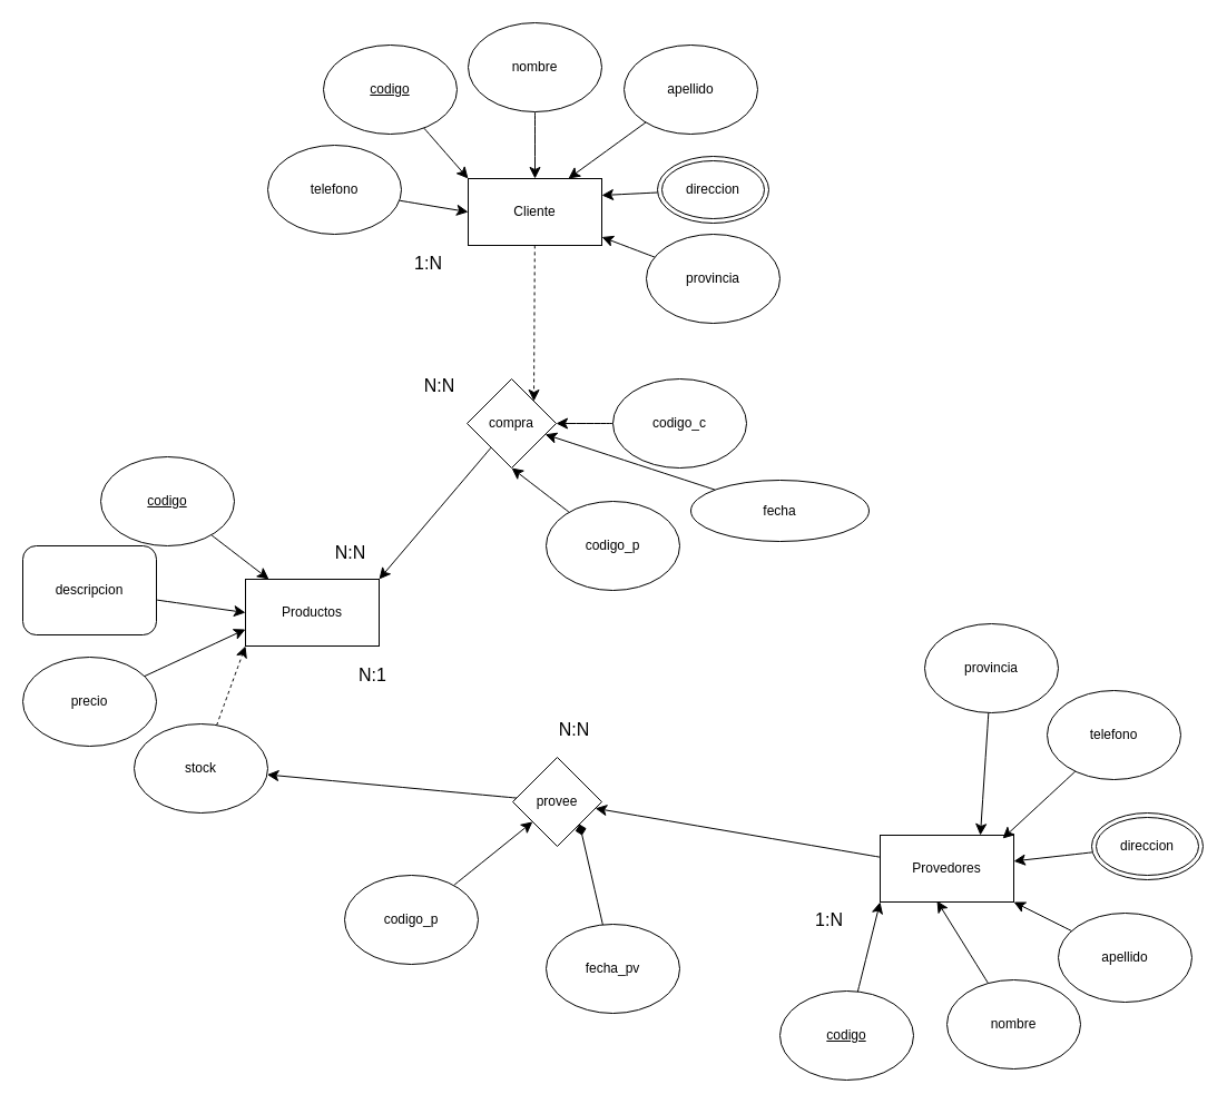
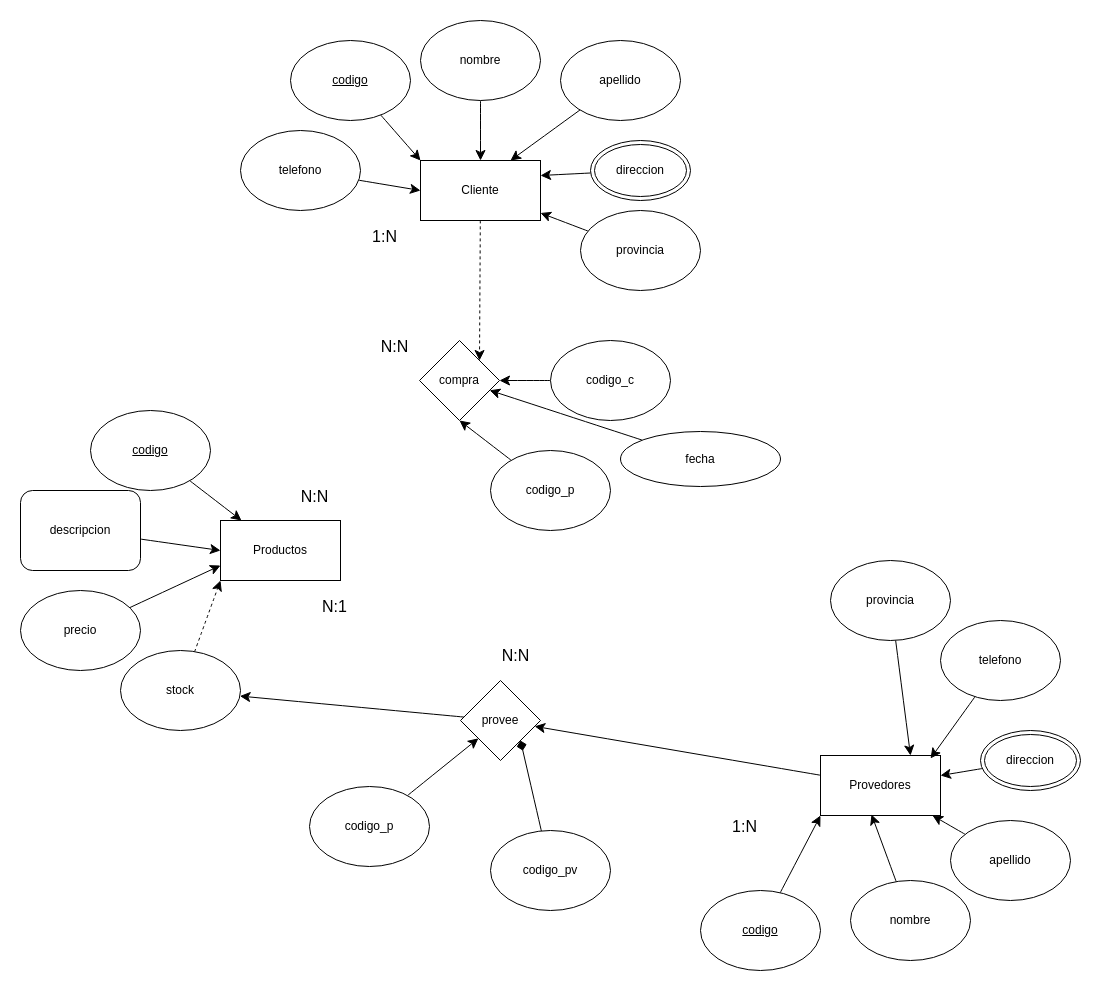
  <mxCell id="0" />
  <mxCell id="1" parent="0" />
  <mxCell id="2" value="Productos" style="rounded=0;whiteSpace=wrap;html=1;gradientColor=none;" vertex="1" parent="1"><mxGeometry x="220" y="520" width="120" height="60" as="geometry" /></mxCell>
  <mxCell id="3" value="" style="edgeStyle=none;curved=1;rounded=0;orthogonalLoop=1;jettySize=auto;html=1;fontSize=12;startSize=8;endSize=8;entryX=1;entryY=0;entryDx=0;entryDy=0;dashed=1;" edge="1" parent="1" source="4" target="42"><mxGeometry relative="1" as="geometry"><mxPoint x="540" y="300" as="targetPoint" /></mxGeometry></mxCell>
  <mxCell id="4" value="Cliente" style="rounded=0;whiteSpace=wrap;html=1;gradientColor=none;" vertex="1" parent="1"><mxGeometry x="420" y="160" width="120" height="60" as="geometry" /></mxCell>
  <mxCell id="5" value="" style="edgeStyle=none;curved=1;rounded=0;orthogonalLoop=1;jettySize=auto;html=1;fontSize=12;startSize=8;endSize=8;" edge="1" parent="1" source="6" target="38"><mxGeometry relative="1" as="geometry" /></mxCell>
- <mxCell id="6" value="Provedores" style="rounded=0;whiteSpace=wrap;html=1;gradientColor=none;" vertex="1" parent="1"><mxGeometry x="790" y="750" width="120" height="60" as="geometry" /></mxCell>
+ <mxCell id="6" value="Provedores" style="rounded=0;whiteSpace=wrap;html=1;gradientColor=none;" vertex="1" parent="1"><mxGeometry x="820" y="755" width="120" height="60" as="geometry" /></mxCell>
  <mxCell id="7" style="edgeStyle=none;curved=1;rounded=0;orthogonalLoop=1;jettySize=auto;html=1;fontSize=12;startSize=8;endSize=8;" edge="1" parent="1" source="8" target="2"><mxGeometry relative="1" as="geometry" /></mxCell>
  <mxCell id="8" value="&lt;u&gt;codigo&lt;/u&gt;" style="ellipse;whiteSpace=wrap;html=1;" vertex="1" parent="1"><mxGeometry x="90" y="410" width="120" height="80" as="geometry" /></mxCell>
  <mxCell id="9" style="edgeStyle=none;curved=1;rounded=0;orthogonalLoop=1;jettySize=auto;html=1;entryX=0;entryY=0;entryDx=0;entryDy=0;fontSize=12;startSize=8;endSize=8;" edge="1" parent="1" source="10" target="4"><mxGeometry relative="1" as="geometry" /></mxCell>
  <mxCell id="10" value="&lt;u&gt;codigo&lt;/u&gt;" style="ellipse;whiteSpace=wrap;html=1;" vertex="1" parent="1"><mxGeometry x="290" y="40" width="120" height="80" as="geometry" /></mxCell>
  <mxCell id="11" style="edgeStyle=none;curved=1;rounded=0;orthogonalLoop=1;jettySize=auto;html=1;entryX=0;entryY=1;entryDx=0;entryDy=0;fontSize=12;startSize=8;endSize=8;" edge="1" parent="1" source="12" target="6"><mxGeometry relative="1" as="geometry" /></mxCell>
  <mxCell id="12" value="&lt;u&gt;codigo&lt;/u&gt;" style="ellipse;whiteSpace=wrap;html=1;" vertex="1" parent="1"><mxGeometry x="700" y="890" width="120" height="80" as="geometry" /></mxCell>
  <mxCell id="13" style="edgeStyle=none;curved=1;rounded=0;orthogonalLoop=1;jettySize=auto;html=1;entryX=0;entryY=0.5;entryDx=0;entryDy=0;fontSize=12;startSize=8;endSize=8;" edge="1" parent="1" source="14" target="2"><mxGeometry relative="1" as="geometry" /></mxCell>
  <mxCell id="14" value="descripcion" style="whiteSpace=wrap;html=1;rounded=1;" vertex="1" parent="1"><mxGeometry x="20" y="490" width="120" height="80" as="geometry" /></mxCell>
  <mxCell id="15" style="edgeStyle=none;curved=1;rounded=0;orthogonalLoop=1;jettySize=auto;html=1;entryX=0;entryY=0.75;entryDx=0;entryDy=0;fontSize=12;startSize=8;endSize=8;" edge="1" parent="1" source="16" target="2"><mxGeometry relative="1" as="geometry" /></mxCell>
  <mxCell id="16" value="precio" style="ellipse;whiteSpace=wrap;html=1;" vertex="1" parent="1"><mxGeometry x="20" y="590" width="120" height="80" as="geometry" /></mxCell>
  <mxCell id="17" style="edgeStyle=none;curved=1;rounded=0;orthogonalLoop=1;jettySize=auto;html=1;entryX=0;entryY=1;entryDx=0;entryDy=0;fontSize=12;startSize=8;endSize=8;dashed=1;" edge="1" parent="1" source="18" target="2"><mxGeometry relative="1" as="geometry" /></mxCell>
  <mxCell id="18" value="stock" style="ellipse;whiteSpace=wrap;html=1;" vertex="1" parent="1"><mxGeometry x="120" y="650" width="120" height="80" as="geometry" /></mxCell>
  <mxCell id="19" style="edgeStyle=none;curved=1;rounded=0;orthogonalLoop=1;jettySize=auto;html=1;entryX=0.5;entryY=0;entryDx=0;entryDy=0;fontSize=12;startSize=8;endSize=8;" edge="1" parent="1" source="20" target="4"><mxGeometry relative="1" as="geometry" /></mxCell>
  <mxCell id="20" value="nombre" style="ellipse;whiteSpace=wrap;html=1;" vertex="1" parent="1"><mxGeometry x="420" y="20" width="120" height="80" as="geometry" /></mxCell>
  <mxCell id="21" style="edgeStyle=none;curved=1;rounded=0;orthogonalLoop=1;jettySize=auto;html=1;entryX=0.75;entryY=0;entryDx=0;entryDy=0;fontSize=12;startSize=8;endSize=8;" edge="1" parent="1" source="22" target="4"><mxGeometry relative="1" as="geometry" /></mxCell>
  <mxCell id="22" value="apellido" style="ellipse;whiteSpace=wrap;html=1;" vertex="1" parent="1"><mxGeometry x="560" y="40" width="120" height="80" as="geometry" /></mxCell>
  <mxCell id="23" style="edgeStyle=none;curved=1;rounded=0;orthogonalLoop=1;jettySize=auto;html=1;entryX=1;entryY=0.25;entryDx=0;entryDy=0;fontSize=12;startSize=8;endSize=8;" edge="1" parent="1" source="24" target="4"><mxGeometry relative="1" as="geometry" /></mxCell>
  <mxCell id="24" value="direccion" style="ellipse;shape=doubleEllipse;whiteSpace=wrap;html=1;" vertex="1" parent="1"><mxGeometry x="590" y="140" width="100" height="60" as="geometry" /></mxCell>
  <mxCell id="25" style="edgeStyle=none;curved=1;rounded=0;orthogonalLoop=1;jettySize=auto;html=1;fontSize=12;startSize=8;endSize=8;" edge="1" parent="1" source="26" target="4"><mxGeometry relative="1" as="geometry" /></mxCell>
  <mxCell id="26" value="provincia" style="ellipse;whiteSpace=wrap;html=1;" vertex="1" parent="1"><mxGeometry x="580" y="210" width="120" height="80" as="geometry" /></mxCell>
  <mxCell id="27" style="edgeStyle=none;curved=1;rounded=0;orthogonalLoop=1;jettySize=auto;html=1;entryX=0;entryY=0.5;entryDx=0;entryDy=0;fontSize=12;startSize=8;endSize=8;" edge="1" parent="1" source="28" target="4"><mxGeometry relative="1" as="geometry" /></mxCell>
  <mxCell id="28" value="telefono" style="ellipse;whiteSpace=wrap;html=1;" vertex="1" parent="1"><mxGeometry x="240" y="130" width="120" height="80" as="geometry" /></mxCell>
  <mxCell id="29" value="nombre" style="ellipse;whiteSpace=wrap;html=1;" vertex="1" parent="1"><mxGeometry x="850" y="880" width="120" height="80" as="geometry" /></mxCell>
  <mxCell id="30" style="edgeStyle=none;curved=1;rounded=0;orthogonalLoop=1;jettySize=auto;html=1;entryX=0.425;entryY=0.983;entryDx=0;entryDy=0;entryPerimeter=0;fontSize=12;startSize=8;endSize=8;" edge="1" parent="1" source="29" target="6"><mxGeometry relative="1" as="geometry" /></mxCell>
  <mxCell id="31" style="edgeStyle=none;curved=1;rounded=0;orthogonalLoop=1;jettySize=auto;html=1;fontSize=12;startSize=8;endSize=8;" edge="1" parent="1" source="32" target="6"><mxGeometry relative="1" as="geometry" /></mxCell>
  <mxCell id="32" value="apellido" style="ellipse;whiteSpace=wrap;html=1;" vertex="1" parent="1"><mxGeometry x="950" y="820" width="120" height="80" as="geometry" /></mxCell>
  <mxCell id="33" style="edgeStyle=none;curved=1;rounded=0;orthogonalLoop=1;jettySize=auto;html=1;fontSize=12;startSize=8;endSize=8;" edge="1" parent="1" source="34" target="6"><mxGeometry relative="1" as="geometry" /></mxCell>
  <mxCell id="34" value="direccion" style="ellipse;shape=doubleEllipse;whiteSpace=wrap;html=1;" vertex="1" parent="1"><mxGeometry x="980" y="730" width="100" height="60" as="geometry" /></mxCell>
  <mxCell id="35" value="telefono" style="ellipse;whiteSpace=wrap;html=1;" vertex="1" parent="1"><mxGeometry x="940" y="620" width="120" height="80" as="geometry" /></mxCell>
  <mxCell id="36" style="edgeStyle=none;curved=1;rounded=0;orthogonalLoop=1;jettySize=auto;html=1;entryX=0.917;entryY=0.05;entryDx=0;entryDy=0;entryPerimeter=0;fontSize=12;startSize=8;endSize=8;" edge="1" parent="1" source="35" target="6"><mxGeometry relative="1" as="geometry" /></mxCell>
  <mxCell id="37" style="edgeStyle=none;curved=1;rounded=0;orthogonalLoop=1;jettySize=auto;html=1;fontSize=12;startSize=8;endSize=8;" edge="1" parent="1" source="38" target="18"><mxGeometry relative="1" as="geometry" /></mxCell>
  <mxCell id="38" value="provee" style="rhombus;whiteSpace=wrap;html=1;rounded=0;gradientColor=none;" vertex="1" parent="1"><mxGeometry x="460" y="680" width="80" height="80" as="geometry" /></mxCell>
  <mxCell id="39" style="edgeStyle=none;curved=1;rounded=0;orthogonalLoop=1;jettySize=auto;html=1;entryX=0.75;entryY=0;entryDx=0;entryDy=0;fontSize=12;startSize=8;endSize=8;" edge="1" parent="1" source="40" target="6"><mxGeometry relative="1" as="geometry" /></mxCell>
  <mxCell id="40" value="provincia" style="ellipse;whiteSpace=wrap;html=1;" vertex="1" parent="1"><mxGeometry x="830" y="560" width="120" height="80" as="geometry" /></mxCell>
- <mxCell id="41" style="edgeStyle=none;curved=1;rounded=0;orthogonalLoop=1;jettySize=auto;html=1;entryX=1;entryY=0;entryDx=0;entryDy=0;fontSize=12;startSize=8;endSize=8;" edge="1" parent="1" source="42" target="2"><mxGeometry relative="1" as="geometry" /></mxCell>
  <mxCell id="42" value="compra" style="rhombus;whiteSpace=wrap;html=1;rounded=0;gradientColor=none;" vertex="1" parent="1"><mxGeometry x="419" y="340" width="80" height="80" as="geometry" /></mxCell>
  <mxCell id="43" value="1:N" style="text;html=1;align=center;verticalAlign=middle;resizable=0;points=[];autosize=1;strokeColor=none;fillColor=none;fontSize=16;" vertex="1" parent="1"><mxGeometry x="359" y="221" width="50" height="30" as="geometry" /></mxCell>
  <mxCell id="44" value="N:N" style="text;html=1;align=center;verticalAlign=middle;resizable=0;points=[];autosize=1;strokeColor=none;fillColor=none;fontSize=16;" vertex="1" parent="1"><mxGeometry x="289" y="481" width="50" height="30" as="geometry" /></mxCell>
  <mxCell id="45" value="N:N" style="text;html=1;align=center;verticalAlign=middle;resizable=0;points=[];autosize=1;strokeColor=none;fillColor=none;fontSize=16;" vertex="1" parent="1"><mxGeometry x="369" y="331" width="50" height="30" as="geometry" /></mxCell>
  <mxCell id="46" style="edgeStyle=none;curved=1;rounded=0;orthogonalLoop=1;jettySize=auto;html=1;entryX=1;entryY=0.5;entryDx=0;entryDy=0;fontSize=12;startSize=8;endSize=8;" edge="1" parent="1" source="47" target="42"><mxGeometry relative="1" as="geometry" /></mxCell>
  <mxCell id="47" value="codigo_c" style="ellipse;whiteSpace=wrap;html=1;" vertex="1" parent="1"><mxGeometry x="550" y="340" width="120" height="80" as="geometry" /></mxCell>
  <mxCell id="48" style="edgeStyle=none;curved=1;rounded=0;orthogonalLoop=1;jettySize=auto;html=1;entryX=0.5;entryY=1;entryDx=0;entryDy=0;fontSize=12;startSize=8;endSize=8;" edge="1" parent="1" source="49" target="42"><mxGeometry relative="1" as="geometry" /></mxCell>
  <mxCell id="49" value="codigo_p" style="ellipse;whiteSpace=wrap;html=1;" vertex="1" parent="1"><mxGeometry x="490" y="450" width="120" height="80" as="geometry" /></mxCell>
  <mxCell id="50" style="edgeStyle=none;curved=1;rounded=0;orthogonalLoop=1;jettySize=auto;html=1;fontSize=12;startSize=8;endSize=8;" edge="1" parent="1" source="51" target="42"><mxGeometry relative="1" as="geometry" /></mxCell>
  <mxCell id="51" value="fecha" style="ellipse;whiteSpace=wrap;html=1;" vertex="1" parent="1"><mxGeometry x="620" y="431" width="160" height="55" as="geometry" /></mxCell>
  <mxCell id="52" value="1:N" style="text;html=1;align=center;verticalAlign=middle;resizable=0;points=[];autosize=1;strokeColor=none;fillColor=none;fontSize=16;" vertex="1" parent="1"><mxGeometry x="719" y="811" width="50" height="30" as="geometry" /></mxCell>
  <mxCell id="53" value="N:1" style="text;html=1;align=center;verticalAlign=middle;resizable=0;points=[];autosize=1;strokeColor=none;fillColor=none;fontSize=16;" vertex="1" parent="1"><mxGeometry x="309" y="591" width="50" height="30" as="geometry" /></mxCell>
  <mxCell id="54" value="N:N" style="text;html=1;align=center;verticalAlign=middle;resizable=0;points=[];autosize=1;strokeColor=none;fillColor=none;fontSize=16;" vertex="1" parent="1"><mxGeometry x="490" y="640" width="50" height="30" as="geometry" /></mxCell>
  <mxCell id="55" style="edgeStyle=none;curved=1;rounded=0;orthogonalLoop=1;jettySize=auto;html=1;fontSize=12;startSize=8;endSize=8;" edge="1" parent="1" source="56" target="38"><mxGeometry relative="1" as="geometry" /></mxCell>
  <mxCell id="56" value="codigo_p" style="ellipse;whiteSpace=wrap;html=1;" vertex="1" parent="1"><mxGeometry x="309" y="786" width="120" height="80" as="geometry" /></mxCell>
  <mxCell id="57" style="edgeStyle=none;curved=1;rounded=0;orthogonalLoop=1;jettySize=auto;html=1;entryX=1;entryY=1;entryDx=0;entryDy=0;fontSize=12;startSize=8;endSize=8;endArrow=diamond;" edge="1" parent="1" source="58" target="38"><mxGeometry relative="1" as="geometry" /></mxCell>
- <mxCell id="58" value="fecha_pv" style="ellipse;whiteSpace=wrap;html=1;" vertex="1" parent="1"><mxGeometry x="490" y="830" width="120" height="80" as="geometry" /></mxCell>
+ <mxCell id="58" value="codigo_pv" style="ellipse;whiteSpace=wrap;html=1;" vertex="1" parent="1"><mxGeometry x="490" y="830" width="120" height="80" as="geometry" /></mxCell>
